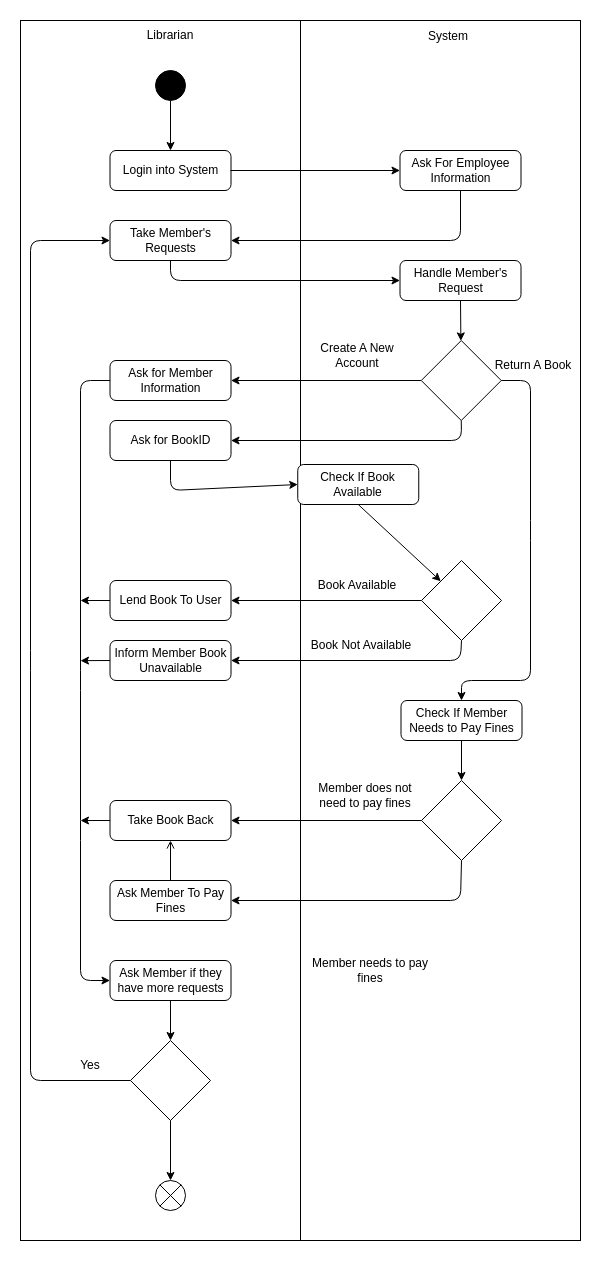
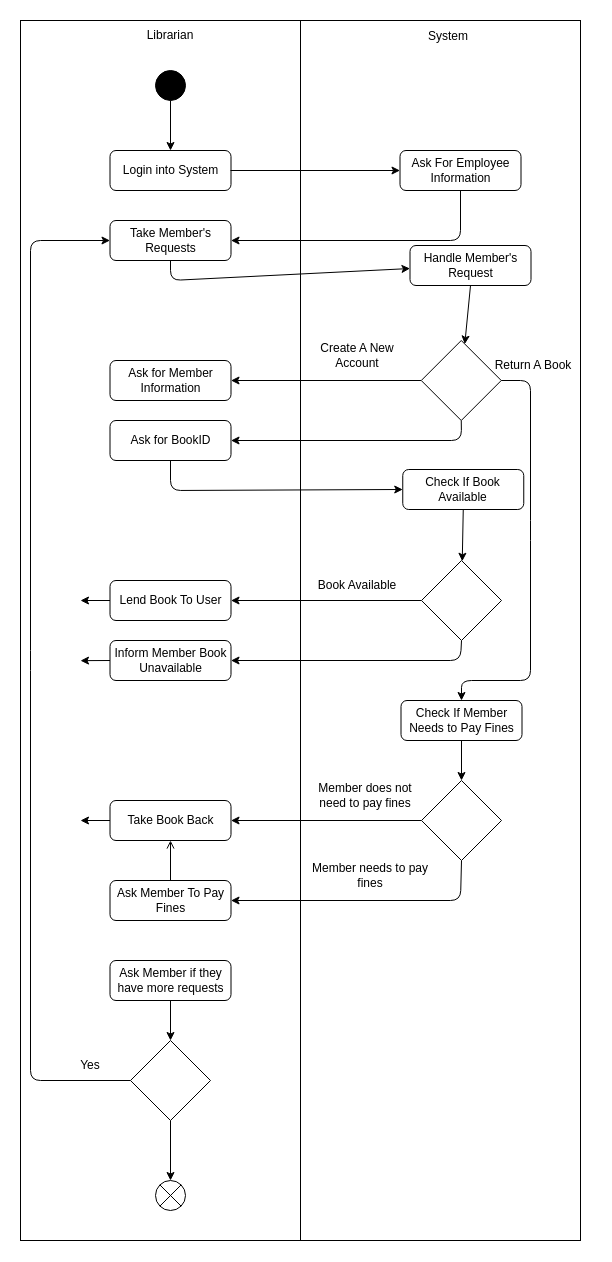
  <mxCell id="0" />
  <mxCell id="1" parent="0" />
  <mxCell id="2" value="" style="rounded=0;whiteSpace=wrap;html=1;" parent="1" vertex="1"><mxGeometry x="20" y="20" width="560" height="1220" as="geometry" /></mxCell>
  <mxCell id="3" value="" style="endArrow=none;html=1;entryX=0.5;entryY=0;entryDx=0;entryDy=0;exitX=0.5;exitY=1;exitDx=0;exitDy=0;" parent="1" source="2" target="2" edge="1"><mxGeometry width="50" height="50" relative="1" as="geometry"><mxPoint x="180" y="370" as="sourcePoint" /><mxPoint x="230" y="320" as="targetPoint" /></mxGeometry></mxCell>
  <mxCell id="4" value="Librarian" style="text;html=1;strokeColor=none;fillColor=none;align=center;verticalAlign=middle;whiteSpace=wrap;rounded=0;" parent="1" vertex="1"><mxGeometry x="140" y="20" width="60" height="30" as="geometry" /></mxCell>
  <mxCell id="5" value="System" style="text;html=1;strokeColor=none;fillColor=none;align=center;verticalAlign=middle;whiteSpace=wrap;rounded=0;" parent="1" vertex="1"><mxGeometry x="417.75" y="21" width="60" height="30" as="geometry" /></mxCell>
  <mxCell id="6" value="" style="ellipse;fillColor=strokeColor;" parent="1" vertex="1"><mxGeometry x="155" y="70" width="30" height="30" as="geometry" /></mxCell>
  <mxCell id="7" value="" style="endArrow=classic;html=1;exitX=0.5;exitY=1;exitDx=0;exitDy=0;entryX=0.5;entryY=0;entryDx=0;entryDy=0;" parent="1" source="6" target="8" edge="1"><mxGeometry width="50" height="50" relative="1" as="geometry"><mxPoint x="170" y="160" as="sourcePoint" /><mxPoint x="220" y="110" as="targetPoint" /></mxGeometry></mxCell>
  <mxCell id="8" value="Login into System" style="rounded=1;whiteSpace=wrap;html=1;" parent="1" vertex="1"><mxGeometry x="109.5" y="150" width="121" height="40" as="geometry" /></mxCell>
  <mxCell id="9" value="Ask For Employee Information" style="rounded=1;whiteSpace=wrap;html=1;" parent="1" vertex="1"><mxGeometry x="399.5" y="150" width="121" height="40" as="geometry" /></mxCell>
  <mxCell id="10" value="Take Member's Requests" style="rounded=1;whiteSpace=wrap;html=1;" parent="1" vertex="1"><mxGeometry x="109.5" y="220" width="121" height="40" as="geometry" /></mxCell>
  <mxCell id="11" value="" style="endArrow=classic;html=1;entryX=0;entryY=0.5;entryDx=0;entryDy=0;" parent="1" target="9" edge="1"><mxGeometry width="50" height="50" relative="1" as="geometry"><mxPoint x="230" y="170" as="sourcePoint" /><mxPoint x="280" y="120" as="targetPoint" /></mxGeometry></mxCell>
  <mxCell id="12" value="" style="endArrow=classic;html=1;exitX=0.5;exitY=1;exitDx=0;exitDy=0;entryX=1;entryY=0.5;entryDx=0;entryDy=0;" parent="1" source="9" target="10" edge="1"><mxGeometry width="50" height="50" relative="1" as="geometry"><mxPoint x="440" y="270" as="sourcePoint" /><mxPoint x="230" y="300" as="targetPoint" /><Array as="points"><mxPoint x="460" y="240" /></Array></mxGeometry></mxCell>
  <mxCell id="13" style="edgeStyle=none;html=1;exitX=0.5;exitY=1;exitDx=0;exitDy=0;" parent="1" source="14" target="19" edge="1"><mxGeometry relative="1" as="geometry" /></mxCell>
- <mxCell id="14" value="Handle Member's Request" style="rounded=1;whiteSpace=wrap;html=1;" parent="1" vertex="1"><mxGeometry x="399.5" y="260" width="121" height="40" as="geometry" /></mxCell>
+ <mxCell id="14" value="Handle Member's Request" style="rounded=1;whiteSpace=wrap;html=1;" parent="1" vertex="1"><mxGeometry x="409.5" y="245" width="121" height="40" as="geometry" /></mxCell>
  <mxCell id="15" value="" style="endArrow=classic;html=1;exitX=0.5;exitY=1;exitDx=0;exitDy=0;" parent="1" source="10" target="14" edge="1"><mxGeometry width="50" height="50" relative="1" as="geometry"><mxPoint x="170" y="320" as="sourcePoint" /><mxPoint x="240" y="330" as="targetPoint" /><Array as="points"><mxPoint x="170" y="280" /></Array></mxGeometry></mxCell>
  <mxCell id="16" style="edgeStyle=none;html=1;exitX=0.5;exitY=1;exitDx=0;exitDy=0;entryX=1;entryY=0.5;entryDx=0;entryDy=0;" parent="1" source="19" target="21" edge="1"><mxGeometry relative="1" as="geometry"><Array as="points"><mxPoint x="461" y="440" /></Array></mxGeometry></mxCell>
  <mxCell id="17" style="edgeStyle=none;html=1;exitX=0;exitY=0.5;exitDx=0;exitDy=0;entryX=1;entryY=0.5;entryDx=0;entryDy=0;" parent="1" source="19" target="23" edge="1"><mxGeometry relative="1" as="geometry" /></mxCell>
  <mxCell id="18" style="edgeStyle=none;html=1;exitX=1;exitY=0.5;exitDx=0;exitDy=0;" parent="1" source="19" target="38" edge="1"><mxGeometry relative="1" as="geometry"><Array as="points"><mxPoint x="530" y="380" /><mxPoint x="530" y="530" /><mxPoint x="530" y="680" /><mxPoint x="461" y="680" /></Array></mxGeometry></mxCell>
  <mxCell id="19" value="" style="rhombus;whiteSpace=wrap;html=1;" parent="1" vertex="1"><mxGeometry x="420.75" y="340" width="80" height="80" as="geometry" /></mxCell>
  <mxCell id="20" style="edgeStyle=none;html=1;exitX=0.5;exitY=1;exitDx=0;exitDy=0;entryX=0;entryY=0.5;entryDx=0;entryDy=0;" parent="1" source="21" target="27" edge="1"><mxGeometry relative="1" as="geometry"><Array as="points"><mxPoint x="170" y="490" /></Array></mxGeometry></mxCell>
  <mxCell id="21" value="Ask for BookID" style="rounded=1;whiteSpace=wrap;html=1;" parent="1" vertex="1"><mxGeometry x="109.5" y="420" width="121" height="40" as="geometry" /></mxCell>
- <mxCell id="22" style="edgeStyle=none;html=1;exitX=0;exitY=0.5;exitDx=0;exitDy=0;entryX=0;entryY=0.5;entryDx=0;entryDy=0;" parent="1" source="23" target="50" edge="1"><mxGeometry relative="1" as="geometry"><Array as="points"><mxPoint x="80" y="380" /><mxPoint x="80" y="680" /><mxPoint x="80" y="830" /><mxPoint x="80" y="980" /></Array></mxGeometry></mxCell>
  <mxCell id="23" value="Ask for Member Information" style="rounded=1;whiteSpace=wrap;html=1;" parent="1" vertex="1"><mxGeometry x="109.5" y="360" width="121" height="40" as="geometry" /></mxCell>
  <mxCell id="24" value="Create A New Account" style="text;html=1;strokeColor=none;fillColor=none;align=center;verticalAlign=middle;whiteSpace=wrap;rounded=0;" parent="1" vertex="1"><mxGeometry x="300" y="340" width="114" height="30" as="geometry" /></mxCell>
  <mxCell id="25" value="" style="shape=sumEllipse;perimeter=ellipsePerimeter;whiteSpace=wrap;html=1;backgroundOutline=1;" parent="1" vertex="1"><mxGeometry x="155" y="1180" width="30" height="30" as="geometry" /></mxCell>
  <mxCell id="26" style="edgeStyle=none;html=1;exitX=0.5;exitY=1;exitDx=0;exitDy=0;" parent="1" source="27" target="30" edge="1"><mxGeometry relative="1" as="geometry" /></mxCell>
- <mxCell id="27" value="Check If Book Available" style="rounded=1;whiteSpace=wrap;html=1;" parent="1" vertex="1"><mxGeometry x="297.25" y="464" width="121" height="40" as="geometry" /></mxCell>
+ <mxCell id="27" value="Check If Book Available" style="rounded=1;whiteSpace=wrap;html=1;" parent="1" vertex="1"><mxGeometry x="402.25" y="469" width="121" height="40" as="geometry" /></mxCell>
  <mxCell id="28" style="edgeStyle=none;html=1;exitX=0;exitY=0.5;exitDx=0;exitDy=0;entryX=1;entryY=0.5;entryDx=0;entryDy=0;" parent="1" source="30" target="32" edge="1"><mxGeometry relative="1" as="geometry" /></mxCell>
  <mxCell id="29" style="edgeStyle=none;html=1;exitX=0.5;exitY=1;exitDx=0;exitDy=0;entryX=1;entryY=0.5;entryDx=0;entryDy=0;" parent="1" source="30" target="34" edge="1"><mxGeometry relative="1" as="geometry"><Array as="points"><mxPoint x="460" y="660" /></Array></mxGeometry></mxCell>
  <mxCell id="30" value="" style="rhombus;whiteSpace=wrap;html=1;" parent="1" vertex="1"><mxGeometry x="421" y="560" width="80" height="80" as="geometry" /></mxCell>
  <mxCell id="31" style="edgeStyle=none;html=1;exitX=0;exitY=0.5;exitDx=0;exitDy=0;" parent="1" source="32" edge="1"><mxGeometry relative="1" as="geometry"><mxPoint x="80" y="600" as="targetPoint" /></mxGeometry></mxCell>
  <mxCell id="32" value="Lend Book To User" style="rounded=1;whiteSpace=wrap;html=1;" parent="1" vertex="1"><mxGeometry x="109.5" y="580" width="121" height="40" as="geometry" /></mxCell>
  <mxCell id="33" style="edgeStyle=none;html=1;exitX=0;exitY=0.5;exitDx=0;exitDy=0;" parent="1" source="34" edge="1"><mxGeometry relative="1" as="geometry"><mxPoint x="80" y="660.158" as="targetPoint" /></mxGeometry></mxCell>
  <mxCell id="34" value="Inform Member Book Unavailable" style="rounded=1;whiteSpace=wrap;html=1;" parent="1" vertex="1"><mxGeometry x="109.5" y="640" width="121" height="40" as="geometry" /></mxCell>
  <mxCell id="35" value="Book Available" style="text;html=1;strokeColor=none;fillColor=none;align=center;verticalAlign=middle;whiteSpace=wrap;rounded=0;" parent="1" vertex="1"><mxGeometry x="300" y="570" width="114" height="30" as="geometry" /></mxCell>
- <mxCell id="36" value="Book Not Available" style="text;html=1;strokeColor=none;fillColor=none;align=center;verticalAlign=middle;whiteSpace=wrap;rounded=0;" parent="1" vertex="1"><mxGeometry x="304" y="630" width="114" height="30" as="geometry" /></mxCell>
  <mxCell id="37" style="edgeStyle=none;html=1;exitX=0.5;exitY=1;exitDx=0;exitDy=0;entryX=0.5;entryY=0;entryDx=0;entryDy=0;" parent="1" source="38" target="41" edge="1"><mxGeometry relative="1" as="geometry" /></mxCell>
  <mxCell id="38" value="Check If Member Needs to Pay Fines" style="rounded=1;whiteSpace=wrap;html=1;" parent="1" vertex="1"><mxGeometry x="400.5" y="700" width="121" height="40" as="geometry" /></mxCell>
  <mxCell id="39" style="edgeStyle=none;html=1;exitX=0;exitY=0.5;exitDx=0;exitDy=0;" parent="1" source="41" target="43" edge="1"><mxGeometry relative="1" as="geometry" /></mxCell>
  <mxCell id="40" style="edgeStyle=none;html=1;exitX=0.5;exitY=1;exitDx=0;exitDy=0;entryX=1;entryY=0.5;entryDx=0;entryDy=0;" parent="1" source="41" target="45" edge="1"><mxGeometry relative="1" as="geometry"><Array as="points"><mxPoint x="460" y="900" /></Array></mxGeometry></mxCell>
  <mxCell id="41" value="" style="rhombus;whiteSpace=wrap;html=1;" parent="1" vertex="1"><mxGeometry x="421" y="780" width="80" height="80" as="geometry" /></mxCell>
  <mxCell id="42" style="edgeStyle=none;html=1;exitX=0;exitY=0.5;exitDx=0;exitDy=0;" parent="1" source="43" edge="1"><mxGeometry relative="1" as="geometry"><mxPoint x="80" y="820" as="targetPoint" /></mxGeometry></mxCell>
  <mxCell id="43" value="Take Book Back" style="rounded=1;whiteSpace=wrap;html=1;" parent="1" vertex="1"><mxGeometry x="109.5" y="800" width="121" height="40" as="geometry" /></mxCell>
  <mxCell id="44" style="edgeStyle=none;html=1;exitX=0.5;exitY=0;exitDx=0;exitDy=0;entryX=0.5;entryY=1;entryDx=0;entryDy=0;endArrow=open;" parent="1" source="45" target="43" edge="1"><mxGeometry relative="1" as="geometry" /></mxCell>
  <mxCell id="45" value="Ask Member To Pay Fines" style="rounded=1;whiteSpace=wrap;html=1;" parent="1" vertex="1"><mxGeometry x="109.5" y="880" width="121" height="40" as="geometry" /></mxCell>
  <mxCell id="46" value="Return A Book" style="text;html=1;strokeColor=none;fillColor=none;align=center;verticalAlign=middle;whiteSpace=wrap;rounded=0;" parent="1" vertex="1"><mxGeometry x="476" y="350" width="114" height="30" as="geometry" /></mxCell>
- <mxCell id="47" value="Member needs to pay fines" style="text;html=1;strokeColor=none;fillColor=none;align=center;verticalAlign=middle;whiteSpace=wrap;rounded=0;" parent="1" vertex="1"><mxGeometry x="310" y="955" width="120" height="30" as="geometry" /></mxCell>
+ <mxCell id="47" value="Member needs to pay fines" style="text;html=1;strokeColor=none;fillColor=none;align=center;verticalAlign=middle;whiteSpace=wrap;rounded=0;" parent="1" vertex="1"><mxGeometry x="310" y="860" width="120" height="30" as="geometry" /></mxCell>
  <mxCell id="48" value="Member does not need to pay fines" style="text;html=1;strokeColor=none;fillColor=none;align=center;verticalAlign=middle;whiteSpace=wrap;rounded=0;" parent="1" vertex="1"><mxGeometry x="305" y="780" width="120" height="30" as="geometry" /></mxCell>
  <mxCell id="49" style="edgeStyle=none;html=1;exitX=0.5;exitY=1;exitDx=0;exitDy=0;entryX=0.5;entryY=0;entryDx=0;entryDy=0;" parent="1" source="50" target="53" edge="1"><mxGeometry relative="1" as="geometry" /></mxCell>
  <mxCell id="50" value="Ask Member if they have more requests" style="rounded=1;whiteSpace=wrap;html=1;" parent="1" vertex="1"><mxGeometry x="109.5" y="960" width="121" height="40" as="geometry" /></mxCell>
  <mxCell id="51" style="edgeStyle=none;html=1;exitX=0.5;exitY=1;exitDx=0;exitDy=0;entryX=0.5;entryY=0;entryDx=0;entryDy=0;" parent="1" source="53" target="25" edge="1"><mxGeometry relative="1" as="geometry" /></mxCell>
  <mxCell id="52" style="edgeStyle=none;html=1;exitX=0;exitY=0.5;exitDx=0;exitDy=0;entryX=0;entryY=0.5;entryDx=0;entryDy=0;" parent="1" source="53" target="10" edge="1"><mxGeometry relative="1" as="geometry"><Array as="points"><mxPoint x="30" y="1080" /><mxPoint x="30" y="660" /><mxPoint x="30" y="240" /></Array></mxGeometry></mxCell>
  <mxCell id="53" value="" style="rhombus;whiteSpace=wrap;html=1;" parent="1" vertex="1"><mxGeometry x="130" y="1040" width="80" height="80" as="geometry" /></mxCell>
  <mxCell id="54" value="Yes" style="text;html=1;strokeColor=none;fillColor=none;align=center;verticalAlign=middle;whiteSpace=wrap;rounded=0;" parent="1" vertex="1"><mxGeometry x="30" y="1050" width="120" height="30" as="geometry" /></mxCell>
